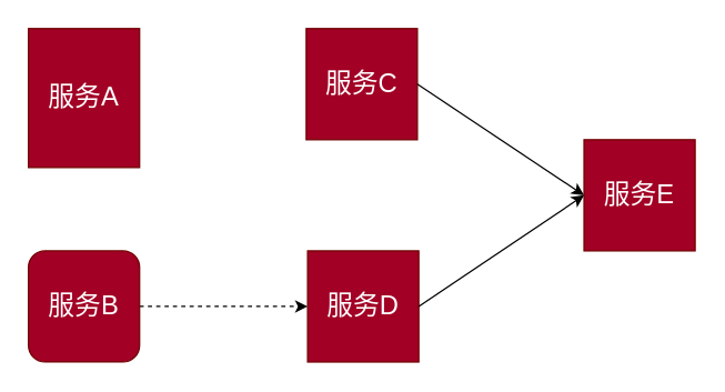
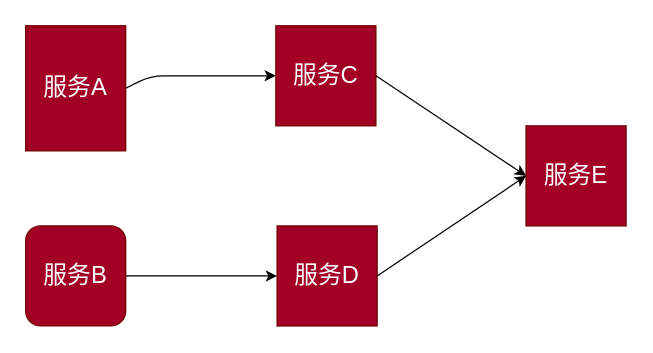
  <mxCell id="0" />
  <mxCell id="1" parent="0" />
  <mxCell id="2" value="&lt;font style=&quot;font-size: 19px&quot;&gt;服务A&lt;/font&gt;" style="whiteSpace=wrap;html=1;aspect=fixed;fillColor=#a20025;strokeColor=#6F0000;fontColor=#ffffff;" vertex="1" parent="1"><mxGeometry x="20" y="20" width="80" height="100" as="geometry" /></mxCell>
  <mxCell id="3" value="&lt;font style=&quot;font-size: 19px&quot;&gt;服务C&lt;/font&gt;" style="whiteSpace=wrap;html=1;aspect=fixed;fillColor=#a20025;strokeColor=#6F0000;fontColor=#ffffff;" vertex="1" parent="1"><mxGeometry x="220" y="20" width="80" height="80" as="geometry" /></mxCell>
  <mxCell id="4" value="&lt;font style=&quot;font-size: 19px&quot;&gt;服务D&lt;/font&gt;" style="whiteSpace=wrap;html=1;aspect=fixed;fillColor=#a20025;strokeColor=#6F0000;fontColor=#ffffff;" vertex="1" parent="1"><mxGeometry x="221" y="180" width="80" height="80" as="geometry" /></mxCell>
- <mxCell id="6" value="" style="edgeStyle=orthogonalEdgeStyle;rounded=0;orthogonalLoop=1;jettySize=auto;html=1;dashed=1;" edge="1" parent="1" source="7" target="4"><mxGeometry relative="1" as="geometry" /></mxCell>
+ <mxCell id="5" value="" style="endArrow=classic;html=1;exitX=1;exitY=0.5;exitDx=0;exitDy=0;entryX=0;entryY=0.5;entryDx=0;entryDy=0;" edge="1" parent="1" source="2" target="3"><mxGeometry width="50" height="50" relative="1" as="geometry"><mxPoint x="160" y="120" as="sourcePoint" /><mxPoint x="200" y="60" as="targetPoint" /><Array as="points"><mxPoint x="120" y="60" /></Array></mxGeometry></mxCell>
+ <mxCell id="6" value="" style="edgeStyle=orthogonalEdgeStyle;rounded=0;orthogonalLoop=1;jettySize=auto;html=1;" edge="1" parent="1" source="7" target="4"><mxGeometry relative="1" as="geometry" /></mxCell>
  <mxCell id="7" value="&lt;font style=&quot;font-size: 19px&quot;&gt;服务B&lt;/font&gt;" style="whiteSpace=wrap;html=1;aspect=fixed;fillColor=#a20025;strokeColor=#6F0000;fontColor=#ffffff;rounded=1;" vertex="1" parent="1"><mxGeometry x="20" y="180" width="80" height="80" as="geometry" /></mxCell>
  <mxCell id="8" value="&lt;font style=&quot;font-size: 19px&quot;&gt;服务E&lt;/font&gt;" style="whiteSpace=wrap;html=1;aspect=fixed;fillColor=#a20025;strokeColor=#6F0000;fontColor=#ffffff;" vertex="1" parent="1"><mxGeometry x="420" y="100" width="80" height="80" as="geometry" /></mxCell>
  <mxCell id="9" value="" style="endArrow=classic;html=1;entryX=0;entryY=0.5;entryDx=0;entryDy=0;" edge="1" parent="1" target="8"><mxGeometry width="50" height="50" relative="1" as="geometry"><mxPoint x="301" y="220" as="sourcePoint" /><mxPoint x="351" y="170" as="targetPoint" /><Array as="points" /></mxGeometry></mxCell>
  <mxCell id="10" value="" style="endArrow=classic;html=1;" edge="1" parent="1"><mxGeometry width="50" height="50" relative="1" as="geometry"><mxPoint x="300" y="60" as="sourcePoint" /><mxPoint x="420" y="140" as="targetPoint" /></mxGeometry></mxCell>
